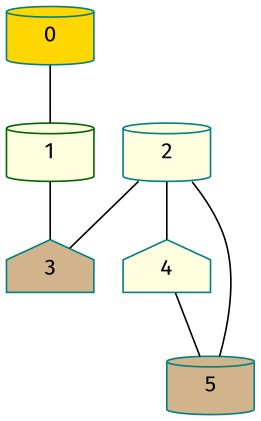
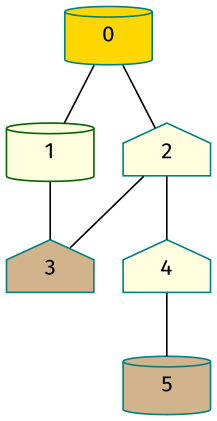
  graph {
    node [color=teal fillcolor=lightyellow fontname="Fira Sans" shape=cylinder style=filled]
    1 [color=darkgreen]
    0 [fillcolor=gold]
-   2
+   2 [shape=house]
    3 [fillcolor=tan shape=house]
    4 [shape=house]
    5 [fillcolor=tan]
    1 -- 3
    0 -- 1
-   5 -- 2
+   0 -- 2
    2 -- 3
    2 -- 4
    4 -- 5
  }
